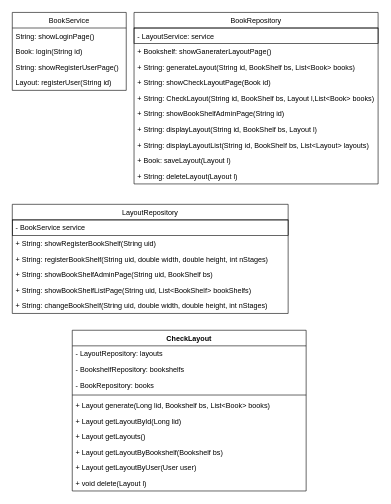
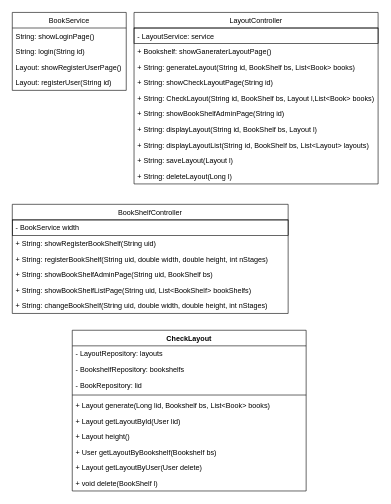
  <mxCell id="0" />
  <mxCell id="1" parent="0" />
  <mxCell id="2" value="BookService" style="swimlane;fontStyle=0;childLayout=stackLayout;horizontal=1;startSize=26;fillColor=none;horizontalStack=0;resizeParent=1;resizeParentMax=0;resizeLast=0;collapsible=1;marginBottom=0;" parent="1" vertex="1"><mxGeometry x="20" y="20" width="190" height="130" as="geometry" /></mxCell>
  <mxCell id="3" value="String: showLoginPage()" style="text;strokeColor=none;fillColor=none;align=left;verticalAlign=top;spacingLeft=4;spacingRight=4;overflow=hidden;rotatable=0;points=[[0,0.5],[1,0.5]];portConstraint=eastwest;" parent="2" vertex="1"><mxGeometry y="26" width="190" height="26" as="geometry" /></mxCell>
- <mxCell id="4" value="Book: login(String id)" style="text;strokeColor=none;fillColor=none;align=left;verticalAlign=top;spacingLeft=4;spacingRight=4;overflow=hidden;rotatable=0;points=[[0,0.5],[1,0.5]];portConstraint=eastwest;" parent="2" vertex="1"><mxGeometry y="52" width="190" height="26" as="geometry" /></mxCell>
- <mxCell id="5" value="String: showRegisterUserPage()" style="text;strokeColor=none;fillColor=none;align=left;verticalAlign=top;spacingLeft=4;spacingRight=4;overflow=hidden;rotatable=0;points=[[0,0.5],[1,0.5]];portConstraint=eastwest;" parent="2" vertex="1"><mxGeometry y="78" width="190" height="26" as="geometry" /></mxCell>
+ <mxCell id="4" value="String: login(String id)" style="text;strokeColor=none;fillColor=none;align=left;verticalAlign=top;spacingLeft=4;spacingRight=4;overflow=hidden;rotatable=0;points=[[0,0.5],[1,0.5]];portConstraint=eastwest;" parent="2" vertex="1"><mxGeometry y="52" width="190" height="26" as="geometry" /></mxCell>
+ <mxCell id="5" value="Layout: showRegisterUserPage()" style="text;strokeColor=none;fillColor=none;align=left;verticalAlign=top;spacingLeft=4;spacingRight=4;overflow=hidden;rotatable=0;points=[[0,0.5],[1,0.5]];portConstraint=eastwest;" parent="2" vertex="1"><mxGeometry y="78" width="190" height="26" as="geometry" /></mxCell>
  <mxCell id="6" value="Layout: registerUser(String id)" style="text;strokeColor=none;fillColor=none;align=left;verticalAlign=top;spacingLeft=4;spacingRight=4;overflow=hidden;rotatable=0;points=[[0,0.5],[1,0.5]];portConstraint=eastwest;" parent="2" vertex="1"><mxGeometry y="104" width="190" height="26" as="geometry" /></mxCell>
- <mxCell id="7" value="BookRepository" style="swimlane;fontStyle=0;childLayout=stackLayout;horizontal=1;startSize=26;fillColor=none;horizontalStack=0;resizeParent=1;resizeParentMax=0;resizeLast=0;collapsible=1;marginBottom=0;" parent="1" vertex="1"><mxGeometry x="223" y="20" width="407" height="286" as="geometry" /></mxCell>
+ <mxCell id="7" value="LayoutController" style="swimlane;fontStyle=0;childLayout=stackLayout;horizontal=1;startSize=26;fillColor=none;horizontalStack=0;resizeParent=1;resizeParentMax=0;resizeLast=0;collapsible=1;marginBottom=0;" parent="1" vertex="1"><mxGeometry x="223" y="20" width="407" height="286" as="geometry" /></mxCell>
  <mxCell id="8" value="- LayoutService: service" style="text;strokeColor=#000000;fillColor=none;align=left;verticalAlign=top;spacingLeft=4;spacingRight=4;overflow=hidden;rotatable=0;points=[[0,0.5],[1,0.5]];portConstraint=eastwest;" parent="7" vertex="1"><mxGeometry y="26" width="407" height="26" as="geometry" /></mxCell>
  <mxCell id="9" value="+ Bookshelf: showGaneraterLayoutPage()" style="text;strokeColor=none;fillColor=none;align=left;verticalAlign=top;spacingLeft=4;spacingRight=4;overflow=hidden;rotatable=0;points=[[0,0.5],[1,0.5]];portConstraint=eastwest;" parent="7" vertex="1"><mxGeometry y="52" width="407" height="26" as="geometry" /></mxCell>
  <mxCell id="10" value="+ String: generateLayout(String id, BookShelf bs, List&lt;Book&gt; books)" style="text;strokeColor=none;fillColor=none;align=left;verticalAlign=top;spacingLeft=4;spacingRight=4;overflow=hidden;rotatable=0;points=[[0,0.5],[1,0.5]];portConstraint=eastwest;" parent="7" vertex="1"><mxGeometry y="78" width="407" height="26" as="geometry" /></mxCell>
- <mxCell id="11" value="+ String: showCheckLayoutPage(Book id)" style="text;strokeColor=none;fillColor=none;align=left;verticalAlign=top;spacingLeft=4;spacingRight=4;overflow=hidden;rotatable=0;points=[[0,0.5],[1,0.5]];portConstraint=eastwest;" parent="7" vertex="1"><mxGeometry y="104" width="407" height="26" as="geometry" /></mxCell>
+ <mxCell id="11" value="+ String: showCheckLayoutPage(String id)" style="text;strokeColor=none;fillColor=none;align=left;verticalAlign=top;spacingLeft=4;spacingRight=4;overflow=hidden;rotatable=0;points=[[0,0.5],[1,0.5]];portConstraint=eastwest;" parent="7" vertex="1"><mxGeometry y="104" width="407" height="26" as="geometry" /></mxCell>
  <mxCell id="12" value="+ String: CheckLayout(String id, BookShelf bs, Layout l,List&lt;Book&gt; books)" style="text;strokeColor=none;fillColor=none;align=left;verticalAlign=top;spacingLeft=4;spacingRight=4;overflow=hidden;rotatable=0;points=[[0,0.5],[1,0.5]];portConstraint=eastwest;" parent="7" vertex="1"><mxGeometry y="130" width="407" height="26" as="geometry" /></mxCell>
  <mxCell id="13" value="+ String: showBookShelfAdminPage(String id)" style="text;strokeColor=none;fillColor=none;align=left;verticalAlign=top;spacingLeft=4;spacingRight=4;overflow=hidden;rotatable=0;points=[[0,0.5],[1,0.5]];portConstraint=eastwest;" parent="7" vertex="1"><mxGeometry y="156" width="407" height="26" as="geometry" /></mxCell>
  <mxCell id="14" value="+ String: displayLayout(String id, BookShelf bs, Layout l)" style="text;strokeColor=none;fillColor=none;align=left;verticalAlign=top;spacingLeft=4;spacingRight=4;overflow=hidden;rotatable=0;points=[[0,0.5],[1,0.5]];portConstraint=eastwest;" parent="7" vertex="1"><mxGeometry y="182" width="407" height="26" as="geometry" /></mxCell>
  <mxCell id="15" value="+ String: displayLayoutList(String id, BookShelf bs, List&lt;Layout&gt; layouts)" style="text;strokeColor=none;fillColor=none;align=left;verticalAlign=top;spacingLeft=4;spacingRight=4;overflow=hidden;rotatable=0;points=[[0,0.5],[1,0.5]];portConstraint=eastwest;" parent="7" vertex="1"><mxGeometry y="208" width="407" height="26" as="geometry" /></mxCell>
- <mxCell id="16" value="+ Book: saveLayout(Layout l)" style="text;strokeColor=none;fillColor=none;align=left;verticalAlign=top;spacingLeft=4;spacingRight=4;overflow=hidden;rotatable=0;points=[[0,0.5],[1,0.5]];portConstraint=eastwest;" parent="7" vertex="1"><mxGeometry y="234" width="407" height="26" as="geometry" /></mxCell>
- <mxCell id="17" value="+ String: deleteLayout(Layout l)" style="text;strokeColor=none;fillColor=none;align=left;verticalAlign=top;spacingLeft=4;spacingRight=4;overflow=hidden;rotatable=0;points=[[0,0.5],[1,0.5]];portConstraint=eastwest;" parent="7" vertex="1"><mxGeometry y="260" width="407" height="26" as="geometry" /></mxCell>
- <mxCell id="18" value="LayoutRepository" style="swimlane;fontStyle=0;childLayout=stackLayout;horizontal=1;startSize=26;fillColor=none;horizontalStack=0;resizeParent=1;resizeParentMax=0;resizeLast=0;collapsible=1;marginBottom=0;" parent="1" vertex="1"><mxGeometry x="20" y="340" width="460" height="182" as="geometry" /></mxCell>
- <mxCell id="19" value="- BookService service" style="text;strokeColor=#000000;fillColor=none;align=left;verticalAlign=top;spacingLeft=4;spacingRight=4;overflow=hidden;rotatable=0;points=[[0,0.5],[1,0.5]];portConstraint=eastwest;" parent="18" vertex="1"><mxGeometry y="26" width="460" height="26" as="geometry" /></mxCell>
+ <mxCell id="16" value="+ String: saveLayout(Layout l)" style="text;strokeColor=none;fillColor=none;align=left;verticalAlign=top;spacingLeft=4;spacingRight=4;overflow=hidden;rotatable=0;points=[[0,0.5],[1,0.5]];portConstraint=eastwest;" parent="7" vertex="1"><mxGeometry y="234" width="407" height="26" as="geometry" /></mxCell>
+ <mxCell id="17" value="+ String: deleteLayout(Long l)" style="text;strokeColor=none;fillColor=none;align=left;verticalAlign=top;spacingLeft=4;spacingRight=4;overflow=hidden;rotatable=0;points=[[0,0.5],[1,0.5]];portConstraint=eastwest;" parent="7" vertex="1"><mxGeometry y="260" width="407" height="26" as="geometry" /></mxCell>
+ <mxCell id="18" value="BookShelfController" style="swimlane;fontStyle=0;childLayout=stackLayout;horizontal=1;startSize=26;fillColor=none;horizontalStack=0;resizeParent=1;resizeParentMax=0;resizeLast=0;collapsible=1;marginBottom=0;" parent="1" vertex="1"><mxGeometry x="20" y="340" width="460" height="182" as="geometry" /></mxCell>
+ <mxCell id="19" value="- BookService width" style="text;strokeColor=#000000;fillColor=none;align=left;verticalAlign=top;spacingLeft=4;spacingRight=4;overflow=hidden;rotatable=0;points=[[0,0.5],[1,0.5]];portConstraint=eastwest;" parent="18" vertex="1"><mxGeometry y="26" width="460" height="26" as="geometry" /></mxCell>
  <mxCell id="20" value="+ String: showRegisterBookShelf(String uid)" style="text;strokeColor=none;fillColor=none;align=left;verticalAlign=top;spacingLeft=4;spacingRight=4;overflow=hidden;rotatable=0;points=[[0,0.5],[1,0.5]];portConstraint=eastwest;" parent="18" vertex="1"><mxGeometry y="52" width="460" height="26" as="geometry" /></mxCell>
  <mxCell id="21" value="+ String: registerBookShelf(String uid, double width, double height, int nStages)" style="text;strokeColor=none;fillColor=none;align=left;verticalAlign=top;spacingLeft=4;spacingRight=4;overflow=hidden;rotatable=0;points=[[0,0.5],[1,0.5]];portConstraint=eastwest;" parent="18" vertex="1"><mxGeometry y="78" width="460" height="26" as="geometry" /></mxCell>
  <mxCell id="22" value="+ String: showBookShelfAdminPage(String uid, BookShelf bs)" style="text;strokeColor=none;fillColor=none;align=left;verticalAlign=top;spacingLeft=4;spacingRight=4;overflow=hidden;rotatable=0;points=[[0,0.5],[1,0.5]];portConstraint=eastwest;" parent="18" vertex="1"><mxGeometry y="104" width="460" height="26" as="geometry" /></mxCell>
  <mxCell id="23" value="+ String: showBookShelfListPage(String uid, List&lt;BookShelf&gt; bookShelfs)" style="text;strokeColor=none;fillColor=none;align=left;verticalAlign=top;spacingLeft=4;spacingRight=4;overflow=hidden;rotatable=0;points=[[0,0.5],[1,0.5]];portConstraint=eastwest;" parent="18" vertex="1"><mxGeometry y="130" width="460" height="26" as="geometry" /></mxCell>
  <mxCell id="24" value="+ String: changeBookShelf(String uid, double width, double height, int nStages)" style="text;strokeColor=none;fillColor=none;align=left;verticalAlign=top;spacingLeft=4;spacingRight=4;overflow=hidden;rotatable=0;points=[[0,0.5],[1,0.5]];portConstraint=eastwest;" parent="18" vertex="1"><mxGeometry y="156" width="460" height="26" as="geometry" /></mxCell>
  <mxCell id="25" value="CheckLayout" style="swimlane;fontStyle=1;align=center;verticalAlign=top;childLayout=stackLayout;horizontal=1;startSize=26;horizontalStack=0;resizeParent=1;resizeParentMax=0;resizeLast=0;collapsible=1;marginBottom=0;strokeColor=#000000;" parent="1" vertex="1"><mxGeometry x="120" y="550" width="390" height="268" as="geometry" /></mxCell>
  <mxCell id="26" value="- LayoutRepository: layouts" style="text;strokeColor=none;fillColor=none;align=left;verticalAlign=top;spacingLeft=4;spacingRight=4;overflow=hidden;rotatable=0;points=[[0,0.5],[1,0.5]];portConstraint=eastwest;" parent="25" vertex="1"><mxGeometry y="26" width="390" height="26" as="geometry" /></mxCell>
  <mxCell id="27" value="- BookshelfRepository: bookshelfs" style="text;strokeColor=none;fillColor=none;align=left;verticalAlign=top;spacingLeft=4;spacingRight=4;overflow=hidden;rotatable=0;points=[[0,0.5],[1,0.5]];portConstraint=eastwest;" parent="25" vertex="1"><mxGeometry y="52" width="390" height="26" as="geometry" /></mxCell>
- <mxCell id="28" value="- BookRepository: books" style="text;strokeColor=none;fillColor=none;align=left;verticalAlign=top;spacingLeft=4;spacingRight=4;overflow=hidden;rotatable=0;points=[[0,0.5],[1,0.5]];portConstraint=eastwest;" parent="25" vertex="1"><mxGeometry y="78" width="390" height="26" as="geometry" /></mxCell>
+ <mxCell id="28" value="- BookRepository: lid" style="text;strokeColor=none;fillColor=none;align=left;verticalAlign=top;spacingLeft=4;spacingRight=4;overflow=hidden;rotatable=0;points=[[0,0.5],[1,0.5]];portConstraint=eastwest;" parent="25" vertex="1"><mxGeometry y="78" width="390" height="26" as="geometry" /></mxCell>
  <mxCell id="29" value="" style="line;strokeWidth=1;fillColor=none;align=left;verticalAlign=middle;spacingTop=-1;spacingLeft=3;spacingRight=3;rotatable=0;labelPosition=right;points=[];portConstraint=eastwest;" parent="25" vertex="1"><mxGeometry y="104" width="390" height="8" as="geometry" /></mxCell>
  <mxCell id="30" value="+ Layout generate(Long lid, Bookshelf bs, List&lt;Book&gt; books)" style="text;strokeColor=none;fillColor=none;align=left;verticalAlign=top;spacingLeft=4;spacingRight=4;overflow=hidden;rotatable=0;points=[[0,0.5],[1,0.5]];portConstraint=eastwest;" parent="25" vertex="1"><mxGeometry y="112" width="390" height="26" as="geometry" /></mxCell>
- <mxCell id="31" value="+ Layout getLayoutById(Long lid)" style="text;strokeColor=none;fillColor=none;align=left;verticalAlign=top;spacingLeft=4;spacingRight=4;overflow=hidden;rotatable=0;points=[[0,0.5],[1,0.5]];portConstraint=eastwest;" parent="25" vertex="1"><mxGeometry y="138" width="390" height="26" as="geometry" /></mxCell>
- <mxCell id="32" value="+ Layout getLayouts()" style="text;strokeColor=none;fillColor=none;align=left;verticalAlign=top;spacingLeft=4;spacingRight=4;overflow=hidden;rotatable=0;points=[[0,0.5],[1,0.5]];portConstraint=eastwest;" parent="25" vertex="1"><mxGeometry y="164" width="390" height="26" as="geometry" /></mxCell>
- <mxCell id="33" value="+ Layout getLayoutByBookshelf(Bookshelf bs)" style="text;strokeColor=none;fillColor=none;align=left;verticalAlign=top;spacingLeft=4;spacingRight=4;overflow=hidden;rotatable=0;points=[[0,0.5],[1,0.5]];portConstraint=eastwest;" parent="25" vertex="1"><mxGeometry y="190" width="390" height="26" as="geometry" /></mxCell>
- <mxCell id="34" value="+ Layout getLayoutByUser(User user)" style="text;strokeColor=none;fillColor=none;align=left;verticalAlign=top;spacingLeft=4;spacingRight=4;overflow=hidden;rotatable=0;points=[[0,0.5],[1,0.5]];portConstraint=eastwest;" parent="25" vertex="1"><mxGeometry y="216" width="390" height="26" as="geometry" /></mxCell>
- <mxCell id="35" value="+ void delete(Layout l)" style="text;strokeColor=none;fillColor=none;align=left;verticalAlign=top;spacingLeft=4;spacingRight=4;overflow=hidden;rotatable=0;points=[[0,0.5],[1,0.5]];portConstraint=eastwest;" parent="25" vertex="1"><mxGeometry y="242" width="390" height="26" as="geometry" /></mxCell>
+ <mxCell id="31" value="+ Layout getLayoutById(User lid)" style="text;strokeColor=none;fillColor=none;align=left;verticalAlign=top;spacingLeft=4;spacingRight=4;overflow=hidden;rotatable=0;points=[[0,0.5],[1,0.5]];portConstraint=eastwest;" parent="25" vertex="1"><mxGeometry y="138" width="390" height="26" as="geometry" /></mxCell>
+ <mxCell id="32" value="+ Layout height()" style="text;strokeColor=none;fillColor=none;align=left;verticalAlign=top;spacingLeft=4;spacingRight=4;overflow=hidden;rotatable=0;points=[[0,0.5],[1,0.5]];portConstraint=eastwest;" parent="25" vertex="1"><mxGeometry y="164" width="390" height="26" as="geometry" /></mxCell>
+ <mxCell id="33" value="+ User getLayoutByBookshelf(Bookshelf bs)" style="text;strokeColor=none;fillColor=none;align=left;verticalAlign=top;spacingLeft=4;spacingRight=4;overflow=hidden;rotatable=0;points=[[0,0.5],[1,0.5]];portConstraint=eastwest;" parent="25" vertex="1"><mxGeometry y="190" width="390" height="26" as="geometry" /></mxCell>
+ <mxCell id="34" value="+ Layout getLayoutByUser(User delete)" style="text;strokeColor=none;fillColor=none;align=left;verticalAlign=top;spacingLeft=4;spacingRight=4;overflow=hidden;rotatable=0;points=[[0,0.5],[1,0.5]];portConstraint=eastwest;" parent="25" vertex="1"><mxGeometry y="216" width="390" height="26" as="geometry" /></mxCell>
+ <mxCell id="35" value="+ void delete(BookShelf l)" style="text;strokeColor=none;fillColor=none;align=left;verticalAlign=top;spacingLeft=4;spacingRight=4;overflow=hidden;rotatable=0;points=[[0,0.5],[1,0.5]];portConstraint=eastwest;" parent="25" vertex="1"><mxGeometry y="242" width="390" height="26" as="geometry" /></mxCell>
